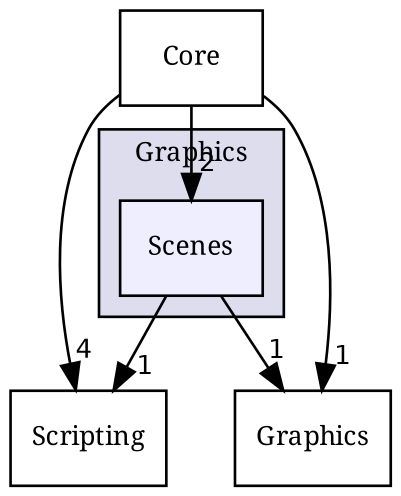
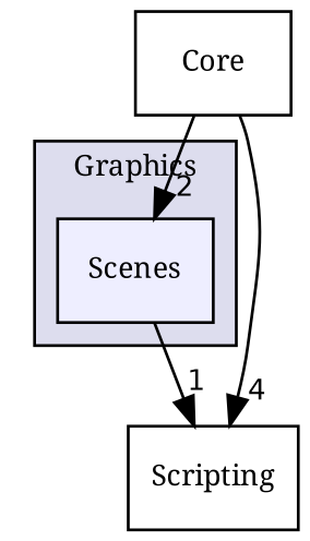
  digraph {
    compound=true
    fontname="Noto Serif"
    node [fontname="Noto Serif" fontsize=10 shape=box]
    edge [fontname="Noto Serif" headlabel=1 labeldistance=1.5 labelfontname=Helvetica labelfontsize=10]
    n1 [fillcolor="#eeeeff" label=Scenes pencolor=black style=filled]
    n2 [label=Scripting]
-   n3 [label=Graphics]
    n4 [label=Core]
    subgraph cluster_1 {
      bgcolor="#ddddee"
      fontsize=10
      label=Graphics
      pencolor=black
      n1
    }
    n1 -> n2
-   n1 -> n3
    n4 -> n1 [headlabel=2]
    n4 -> n2 [headlabel=4]
-   n4 -> n3
  }
